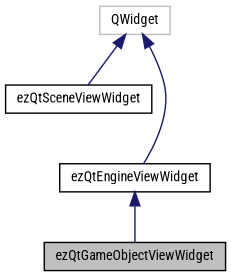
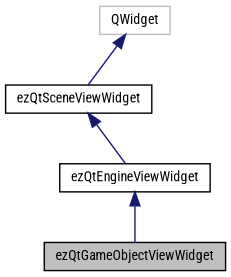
  digraph {
    fontname="Roboto Condensed"
    node [color=black fillcolor=white fontname="Roboto Condensed" fontsize=10 shape=record style=filled]
    edge [color=midnightblue dir=back fontname="Roboto Condensed" fontsize=10 labelfontname=Helvetica labelfontsize=10 style=solid]
    n1 [fillcolor=grey75 fontcolor=black height=0.2 label=ezQtGameObjectViewWidget width=0.4]
    n2 [height=0.2 label=ezQtSceneViewWidget width=0.4]
    n3 [height=0.2 label=ezQtEngineViewWidget width=0.4]
    n4 [color=grey75 height=0.2 label=QWidget width=0.4]
    n3 -> n1
    n4 -> n2
-   n4 -> n3
+   n2 -> n3
  }
